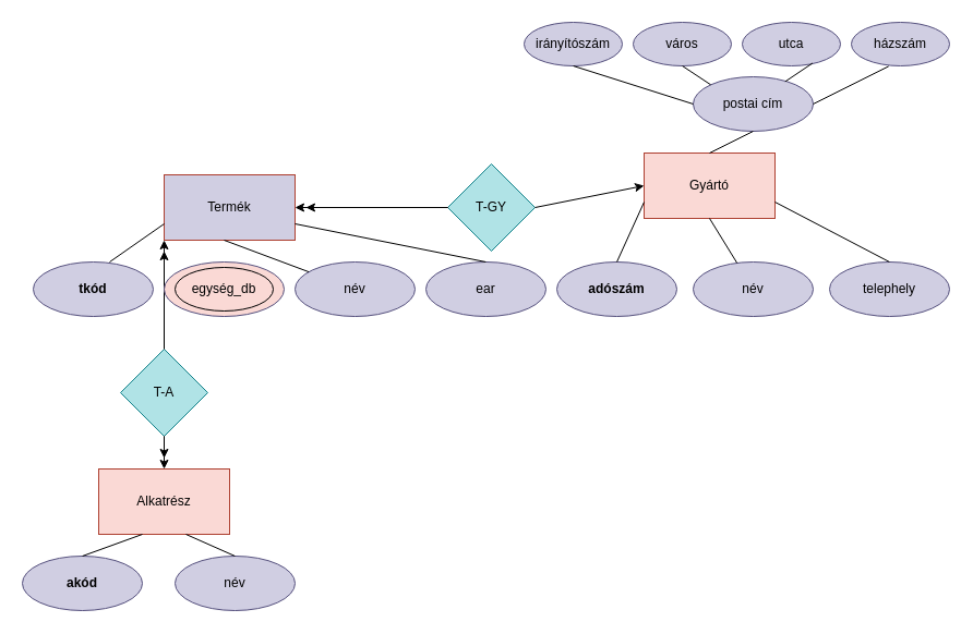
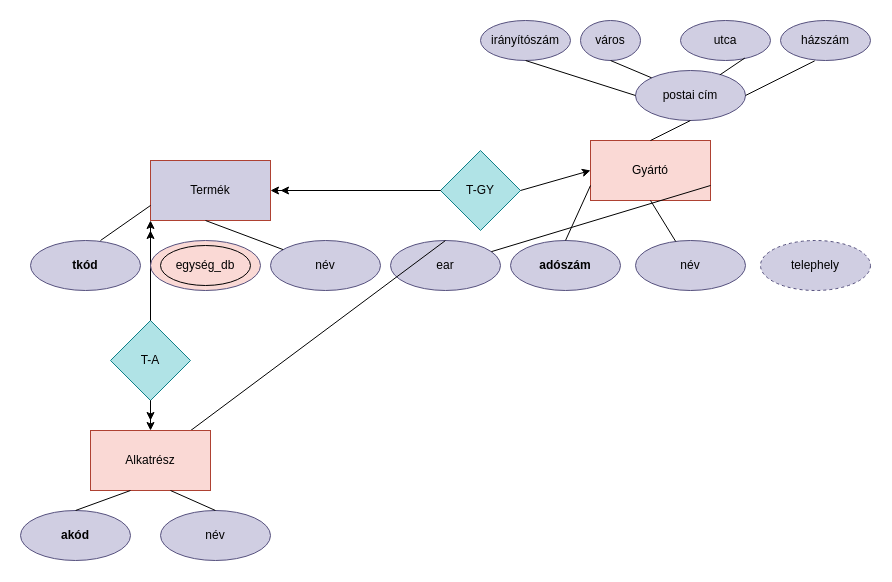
  <mxCell id="0" />
  <mxCell id="1" parent="0" />
  <mxCell id="2" value="Termék" style="rounded=0;whiteSpace=wrap;html=1;fillColor=#d0cee2;strokeColor=#ae4132;" vertex="1" parent="1"><mxGeometry x="150" y="160" width="120" height="60" as="geometry" /></mxCell>
  <mxCell id="3" value="Gyártó" style="rounded=0;whiteSpace=wrap;html=1;fillColor=#fad9d5;strokeColor=#ae4132;" vertex="1" parent="1"><mxGeometry x="590" y="140" width="120" height="60" as="geometry" /></mxCell>
- <mxCell id="4" value="T-GY" style="rhombus;whiteSpace=wrap;html=1;fillColor=#b0e3e6;strokeColor=#0e8088;" vertex="1" parent="1"><mxGeometry x="410" y="150" width="80" height="80" as="geometry" /></mxCell>
+ <mxCell id="4" value="T-GY" style="rhombus;whiteSpace=wrap;html=1;fillColor=#b0e3e6;strokeColor=#0e8088;" vertex="1" parent="1"><mxGeometry x="440" y="150" width="80" height="80" as="geometry" /></mxCell>
  <mxCell id="5" value="" style="endArrow=classic;html=1;rounded=0;exitX=1;exitY=0.5;exitDx=0;exitDy=0;entryX=0;entryY=0.5;entryDx=0;entryDy=0;" edge="1" parent="1" source="4" target="3"><mxGeometry width="50" height="50" relative="1" as="geometry"><mxPoint x="590" y="230" as="sourcePoint" /><mxPoint x="620" y="190" as="targetPoint" /></mxGeometry></mxCell>
  <mxCell id="6" value="&lt;b&gt;tkód&lt;/b&gt;" style="ellipse;whiteSpace=wrap;html=1;fillColor=#d0cee2;strokeColor=#56517e;" vertex="1" parent="1"><mxGeometry y="240" width="110" height="50" as="geometry" x="30" /></mxCell>
  <mxCell id="7" value="" style="endArrow=classic;html=1;rounded=0;exitX=0;exitY=0.5;exitDx=0;exitDy=0;" edge="1" parent="1" source="4"><mxGeometry width="50" height="50" relative="1" as="geometry"><mxPoint x="280" y="230" as="sourcePoint" /><mxPoint x="270" y="190" as="targetPoint" /></mxGeometry></mxCell>
  <mxCell id="8" value="" style="endArrow=classic;html=1;rounded=0;" edge="1" parent="1" source="4"><mxGeometry width="50" height="50" relative="1" as="geometry"><mxPoint x="260" y="230" as="sourcePoint" /><mxPoint x="280" y="190" as="targetPoint" /></mxGeometry></mxCell>
  <mxCell id="9" value="név" style="ellipse;whiteSpace=wrap;html=1;fillColor=#d0cee2;strokeColor=#56517e;" vertex="1" parent="1"><mxGeometry x="270" y="240" width="110" height="50" as="geometry" /></mxCell>
  <mxCell id="10" value="ear" style="ellipse;whiteSpace=wrap;html=1;fillColor=#d0cee2;strokeColor=#56517e;" vertex="1" parent="1"><mxGeometry x="390" y="240" width="110" height="50" as="geometry" /></mxCell>
  <mxCell id="11" value="&lt;b&gt;adószám&lt;/b&gt;" style="ellipse;whiteSpace=wrap;html=1;fillColor=#d0cee2;strokeColor=#56517e;" vertex="1" parent="1"><mxGeometry x="510" y="240" width="110" height="50" as="geometry" /></mxCell>
  <mxCell id="12" value="név" style="ellipse;whiteSpace=wrap;html=1;fillColor=#d0cee2;strokeColor=#56517e;" vertex="1" parent="1"><mxGeometry x="635" y="240" width="110" height="50" as="geometry" /></mxCell>
- <mxCell id="13" value="telephely" style="ellipse;whiteSpace=wrap;html=1;fillColor=#d0cee2;strokeColor=#56517e;" vertex="1" parent="1"><mxGeometry x="760" y="240" width="110" height="50" as="geometry" /></mxCell>
+ <mxCell id="13" value="telephely" style="ellipse;whiteSpace=wrap;html=1;fillColor=#d0cee2;strokeColor=#56517e;dashed=1;" vertex="1" parent="1"><mxGeometry x="760" y="240" width="110" height="50" as="geometry" /></mxCell>
  <mxCell id="14" value="" style="endArrow=none;html=1;rounded=0;entryX=0;entryY=0.75;entryDx=0;entryDy=0;" edge="1" parent="1" target="2"><mxGeometry width="50" height="50" relative="1" as="geometry"><mxPoint x="100" y="240" as="sourcePoint" /><mxPoint x="150" y="190" as="targetPoint" /></mxGeometry></mxCell>
- <mxCell id="15" value="" style="endArrow=none;html=1;rounded=0;entryX=0.5;entryY=0;entryDx=0;entryDy=0;exitX=1;exitY=0.75;exitDx=0;exitDy=0;" edge="1" parent="1" source="3" target="13"><mxGeometry width="50" height="50" relative="1" as="geometry"><mxPoint x="750" y="190" as="sourcePoint" /><mxPoint x="840" y="240" as="targetPoint" /></mxGeometry></mxCell>
+ <mxCell id="15" value="" style="endArrow=none;html=1;rounded=0;exitX=1;exitY=0.75;exitDx=0;exitDy=0;" edge="1" parent="1" source="3" target="10"><mxGeometry width="50" height="50" relative="1" as="geometry"><mxPoint x="750" y="190" as="sourcePoint" /><mxPoint x="840" y="240" as="targetPoint" /></mxGeometry></mxCell>
  <mxCell id="16" value="" style="endArrow=none;html=1;rounded=0;exitX=0.5;exitY=0;exitDx=0;exitDy=0;entryX=0;entryY=0.75;entryDx=0;entryDy=0;" edge="1" parent="1" source="11" target="3"><mxGeometry width="50" height="50" relative="1" as="geometry"><mxPoint x="580" y="260" as="sourcePoint" /><mxPoint x="630" y="210" as="targetPoint" /></mxGeometry></mxCell>
- <mxCell id="17" value="" style="endArrow=none;html=1;rounded=0;exitX=0.5;exitY=0;exitDx=0;exitDy=0;entryX=1;entryY=0.75;entryDx=0;entryDy=0;" edge="1" parent="1" source="10" target="2"><mxGeometry width="50" height="50" relative="1" as="geometry"><mxPoint x="240" y="260" as="sourcePoint" /><mxPoint x="290" y="210" as="targetPoint" /></mxGeometry></mxCell>
+ <mxCell id="17" value="" style="endArrow=none;html=1;rounded=0;exitX=0.5;exitY=0;exitDx=0;exitDy=0;" edge="1" parent="1" source="10" target="30"><mxGeometry width="50" height="50" relative="1" as="geometry"><mxPoint x="240" y="260" as="sourcePoint" /><mxPoint x="290" y="210" as="targetPoint" /></mxGeometry></mxCell>
  <mxCell id="18" value="" style="endArrow=none;html=1;rounded=0;" edge="1" parent="1" source="9"><mxGeometry width="50" height="50" relative="1" as="geometry"><mxPoint x="160" y="270" as="sourcePoint" /><mxPoint x="205" y="220" as="targetPoint" /></mxGeometry></mxCell>
  <mxCell id="19" value="" style="endArrow=none;html=1;rounded=0;entryX=0.5;entryY=1;entryDx=0;entryDy=0;" edge="1" parent="1" source="12" target="3"><mxGeometry width="50" height="50" relative="1" as="geometry"><mxPoint x="650" y="270" as="sourcePoint" /><mxPoint x="700" y="220" as="targetPoint" /></mxGeometry></mxCell>
  <mxCell id="20" value="postai cím" style="ellipse;whiteSpace=wrap;html=1;fillColor=#d0cee2;strokeColor=#56517e;" vertex="1" parent="1"><mxGeometry x="635" y="70" width="110" height="50" as="geometry" /></mxCell>
  <mxCell id="21" value="irányítószám" style="ellipse;whiteSpace=wrap;html=1;fillColor=#d0cee2;strokeColor=#56517e;" vertex="1" parent="1"><mxGeometry x="480" y="20" width="90" height="40" as="geometry" /></mxCell>
- <mxCell id="22" value="város" style="ellipse;whiteSpace=wrap;html=1;fillColor=#d0cee2;strokeColor=#56517e;" vertex="1" parent="1"><mxGeometry x="580" y="20" width="90" height="40" as="geometry" /></mxCell>
+ <mxCell id="22" value="város" style="ellipse;whiteSpace=wrap;html=1;fillColor=#d0cee2;strokeColor=#56517e;" vertex="1" parent="1"><mxGeometry x="580" y="20" width="60" height="40" as="geometry" /></mxCell>
  <mxCell id="23" value="utca" style="ellipse;whiteSpace=wrap;html=1;fillColor=#d0cee2;strokeColor=#56517e;" vertex="1" parent="1"><mxGeometry x="680" y="20" width="90" height="40" as="geometry" /></mxCell>
  <mxCell id="24" value="házszám" style="ellipse;whiteSpace=wrap;html=1;fillColor=#d0cee2;strokeColor=#56517e;" vertex="1" parent="1"><mxGeometry x="780" y="20" width="90" height="40" as="geometry" /></mxCell>
  <mxCell id="25" value="" style="endArrow=none;html=1;rounded=0;exitX=0.5;exitY=1;exitDx=0;exitDy=0;entryX=0;entryY=0.5;entryDx=0;entryDy=0;" edge="1" parent="1" source="21" target="20"><mxGeometry width="50" height="50" relative="1" as="geometry"><mxPoint x="585" y="140" as="sourcePoint" /><mxPoint x="635" y="90" as="targetPoint" /></mxGeometry></mxCell>
  <mxCell id="26" value="" style="endArrow=none;html=1;rounded=0;entryX=0.5;entryY=1;entryDx=0;entryDy=0;exitX=0;exitY=0;exitDx=0;exitDy=0;" edge="1" parent="1" source="20" target="22"><mxGeometry width="50" height="50" relative="1" as="geometry"><mxPoint x="667" y="70" as="sourcePoint" /><mxPoint x="710" y="40" as="targetPoint" /></mxGeometry></mxCell>
  <mxCell id="27" value="" style="endArrow=none;html=1;rounded=0;exitX=0.767;exitY=0.088;exitDx=0;exitDy=0;exitPerimeter=0;entryX=0.715;entryY=0.938;entryDx=0;entryDy=0;entryPerimeter=0;" edge="1" parent="1" source="20" target="23"><mxGeometry width="50" height="50" relative="1" as="geometry"><mxPoint x="660" y="90" as="sourcePoint" /><mxPoint x="746" y="59" as="targetPoint" /></mxGeometry></mxCell>
  <mxCell id="28" value="" style="endArrow=none;html=1;rounded=0;exitX=1;exitY=0.5;exitDx=0;exitDy=0;entryX=0.38;entryY=1.009;entryDx=0;entryDy=0;entryPerimeter=0;" edge="1" parent="1" source="20" target="24"><mxGeometry width="50" height="50" relative="1" as="geometry"><mxPoint x="720" y="140" as="sourcePoint" /><mxPoint x="770" y="90" as="targetPoint" /></mxGeometry></mxCell>
  <mxCell id="29" value="" style="endArrow=none;html=1;rounded=0;exitX=0.5;exitY=0;exitDx=0;exitDy=0;" edge="1" parent="1" source="3"><mxGeometry width="50" height="50" relative="1" as="geometry"><mxPoint x="640" y="170" as="sourcePoint" /><mxPoint x="690" y="120" as="targetPoint" /></mxGeometry></mxCell>
  <mxCell id="30" value="Alkatrész" style="rounded=0;whiteSpace=wrap;html=1;fillColor=#fad9d5;strokeColor=#ae4132;" vertex="1" parent="1"><mxGeometry x="90" y="430" width="120" height="60" as="geometry" /></mxCell>
  <mxCell id="31" style="edgeStyle=orthogonalEdgeStyle;rounded=0;orthogonalLoop=1;jettySize=auto;html=1;entryX=0;entryY=1;entryDx=0;entryDy=0;" edge="1" parent="1" source="32" target="2"><mxGeometry relative="1" as="geometry" /></mxCell>
  <mxCell id="32" value="T-A" style="rhombus;whiteSpace=wrap;html=1;fillColor=#b0e3e6;strokeColor=#0e8088;" vertex="1" parent="1"><mxGeometry x="110" y="320" width="80" height="80" as="geometry" /></mxCell>
  <mxCell id="33" value="" style="endArrow=classic;html=1;rounded=0;" edge="1" parent="1"><mxGeometry width="50" height="50" relative="1" as="geometry"><mxPoint x="150" y="320" as="sourcePoint" /><mxPoint x="150" y="230" as="targetPoint" /></mxGeometry></mxCell>
  <mxCell id="34" value="" style="endArrow=classic;html=1;rounded=0;" edge="1" parent="1"><mxGeometry width="50" height="50" relative="1" as="geometry"><mxPoint x="150" y="400" as="sourcePoint" /><mxPoint x="150" y="430" as="targetPoint" /></mxGeometry></mxCell>
  <mxCell id="35" value="" style="endArrow=classic;html=1;rounded=0;" edge="1" parent="1"><mxGeometry width="50" height="50" relative="1" as="geometry"><mxPoint x="150" y="400" as="sourcePoint" /><mxPoint x="150" y="420" as="targetPoint" /></mxGeometry></mxCell>
  <mxCell id="36" value="név" style="ellipse;whiteSpace=wrap;html=1;fillColor=#d0cee2;strokeColor=#56517e;" vertex="1" parent="1"><mxGeometry x="160" y="510" width="110" height="50" as="geometry" /></mxCell>
  <mxCell id="37" value="akód" style="ellipse;whiteSpace=wrap;html=1;fillColor=#d0cee2;strokeColor=#56517e;fontStyle=1" vertex="1" parent="1"><mxGeometry x="20" y="510" width="110" height="50" as="geometry" /></mxCell>
  <mxCell id="38" value="egység_db" style="ellipse;whiteSpace=wrap;html=1;fillColor=#fad9d5;strokeColor=#56517e;perimeterSpacing=0;" vertex="1" parent="1"><mxGeometry x="150" y="240" width="110" height="50" as="geometry" /></mxCell>
  <mxCell id="39" value="" style="ellipse;whiteSpace=wrap;html=1;fillColor=none;" vertex="1" parent="1"><mxGeometry x="160" y="245" width="90" height="40" as="geometry" /></mxCell>
  <mxCell id="40" value="" style="endArrow=none;html=1;rounded=0;entryX=0.5;entryY=0;entryDx=0;entryDy=0;" edge="1" parent="1" target="36"><mxGeometry width="50" height="50" relative="1" as="geometry"><mxPoint x="170" y="490" as="sourcePoint" /><mxPoint x="220" y="440" as="targetPoint" /></mxGeometry></mxCell>
  <mxCell id="41" value="" style="endArrow=none;html=1;rounded=0;exitX=0.5;exitY=0;exitDx=0;exitDy=0;" edge="1" parent="1" source="37"><mxGeometry width="50" height="50" relative="1" as="geometry"><mxPoint x="80" y="540" as="sourcePoint" /><mxPoint x="130" y="490" as="targetPoint" /></mxGeometry></mxCell>
